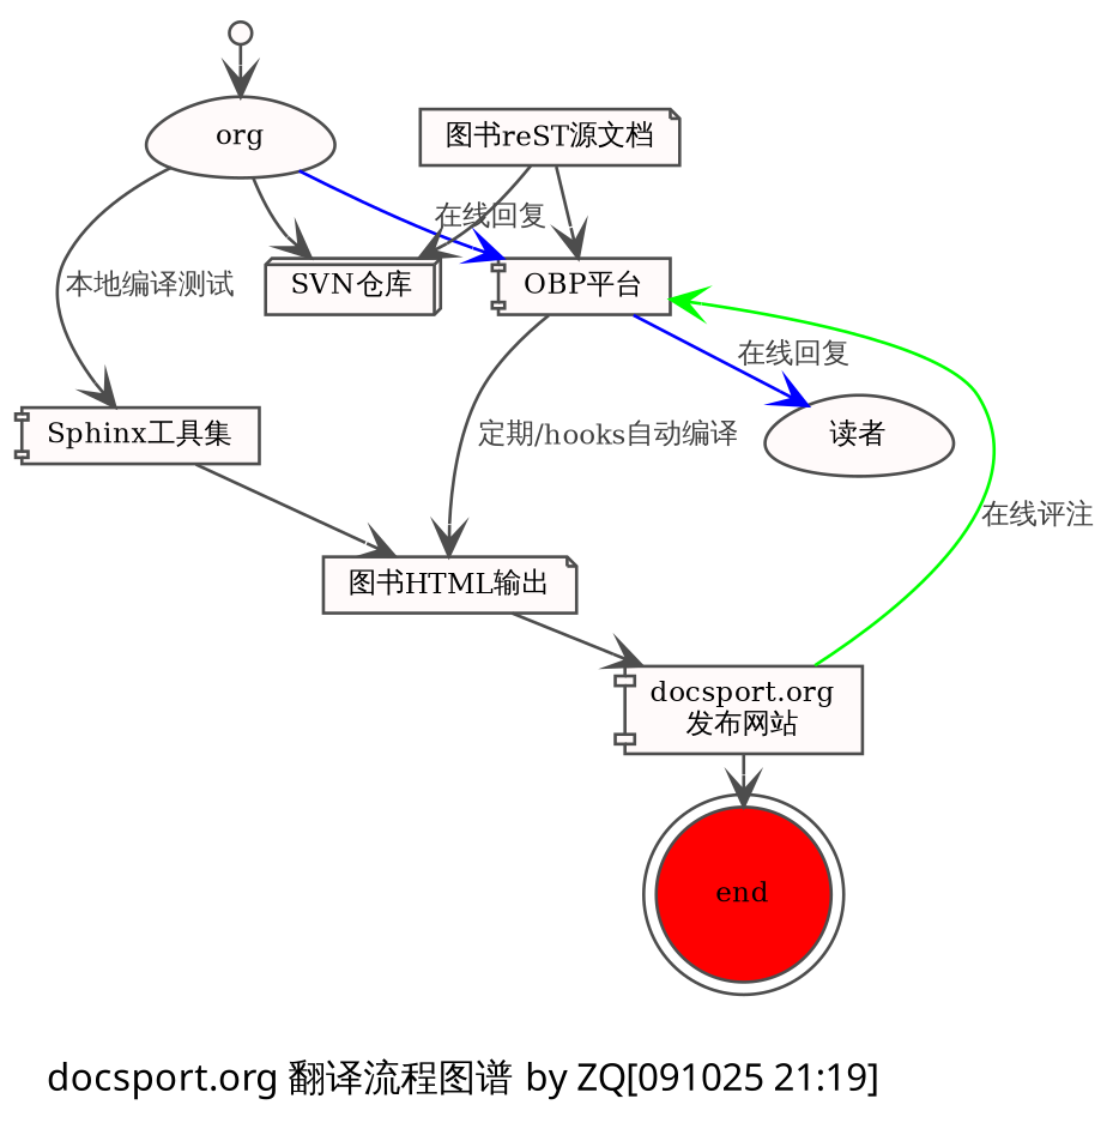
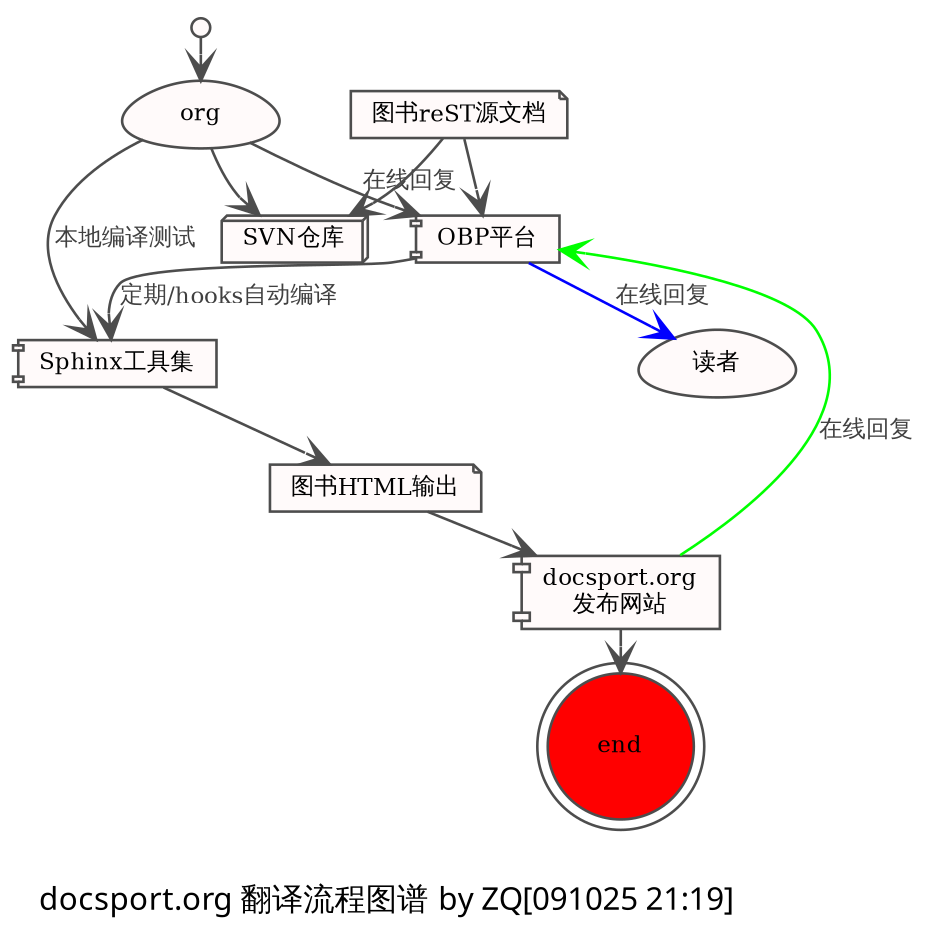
  digraph {
    fontname="VeraSansYuanTi-Regular.ttf"
    fontsize=12.0
    label="docsport.org 翻译流程图谱 by ZQ[091025 21:19]"
    labeljust=l
    labelloc=b
    rankdir=TB
    ranksep=0.2
    node [color=gray30 fillcolor=snow fontsize=9.0 shape=component style=filled]
    edge [arrowhead=vee arrowtail=none color=gray30 fontcolor=gray25 fontsize=9.0]
    n1 [height=0.1 label="流程开始" shape=point]
    n2 [height=0.1 label=org shape=egg]
    n3 [height=0.1 label="OBP平台"]
    n4 [height=0.1 label="Sphinx工具集"]
    n5 [height=0.1 label="SVN仓库" shape=box3d]
    end [fillcolor=red height=0.1 shape=doublecircle]
    n7 [height=0.1 label="读者" shape=egg]
    n8 [height=0.1 label="图书HTML输出" shape=note]
    n9 [height=0.1 label="docsport.org\n发布网站"]
    n10 [height=0.1 label="图书reST源文档" shape=note]
    n1 -> n2
-   n2 -> n3 [color=blue label="在线回复"]
+   n2 -> n3 [label="在线回复"]
    n2 -> n4 [label="本地编译测试"]
    n2 -> n5
-   n3 -> n8 [label="定期/hooks自动编译"]
+   n3 -> n4 [label="定期/hooks自动编译"]
    n3 -> n7 [color=blue label="在线回复"]
    n4 -> n8
    n8 -> n9
-   n9 -> n3 [color=green label="在线评注"]
+   n9 -> n3 [color=green label="在线回复"]
    n9 -> end
    n10 -> n3
    n10 -> n5
  }
